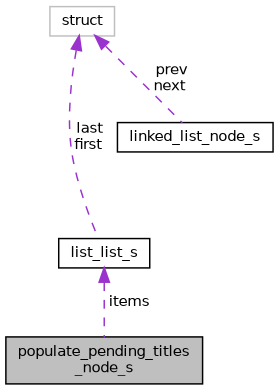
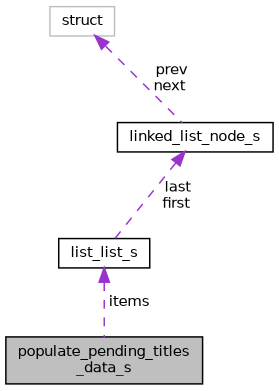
  digraph {
    node [color=black fillcolor=white fontname=Helvetica fontsize=10 shape=record style=filled]
    edge [color=darkorchid3 dir=back fontname=Helvetica fontsize=10 labelfontname=Helvetica labelfontsize=10 style=dashed]
-   n1 [fillcolor=grey75 fontcolor=black height=0.2 label="populate_pending_titles\l_node_s" width=0.4]
+   n1 [fillcolor=grey75 fontcolor=black height=0.2 label="populate_pending_titles\l_data_s" width=0.4]
    n2 [height=0.2 label=list_list_s width=0.4]
    n3 [height=0.2 label=linked_list_node_s width=0.4]
    n4 [color=grey75 height=0.2 label=struct width=0.4]
    n2 -> n1 [label=" items"]
-   n4 -> n2 [label=" last\nfirst"]
+   n3 -> n2 [label=" last\nfirst"]
    n4 -> n3 [label=" prev\nnext"]
  }
